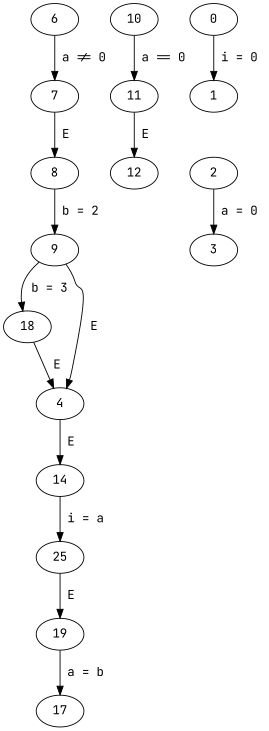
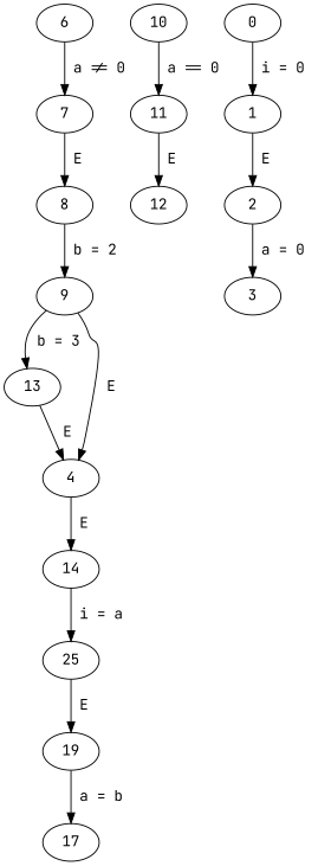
  digraph {
    fontname="JetBrains Mono"
    node [fontname="JetBrains Mono"]
    edge [fontname="JetBrains Mono"]
    n1 [label=19]
    17
    6
    7
    8
    9
    10
    11
    n9 [label=25]
-   13 [label=18]
+   13
    4
    14
    1
    2
    3
    12
    0
    n1 -> 17 [label=" a = b "]
    6 -> 7 [label=" a != 0 "]
    7 -> 8 [label=" E "]
    8 -> 9 [label=" b = 2 "]
    9 -> 13 [label=" b = 3 "]
    9 -> 4 [label=" E "]
    10 -> 11 [label=" a == 0 "]
    11 -> 12 [label=" E "]
    n9 -> n1 [label=" E "]
    13 -> 4 [label=" E "]
    4 -> 14 [label=" E "]
    14 -> n9 [label=" i = a "]
+   1 -> 2 [label=" E "]
    2 -> 3 [label=" a = 0 "]
    0 -> 1 [label=" i = 0 "]
  }
